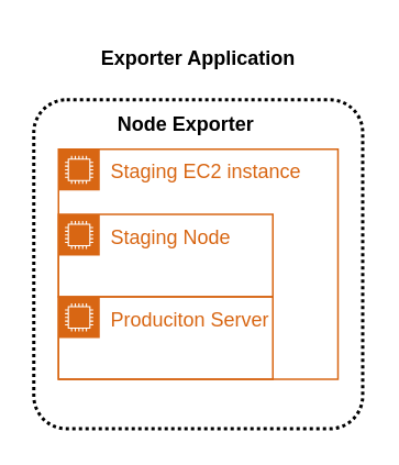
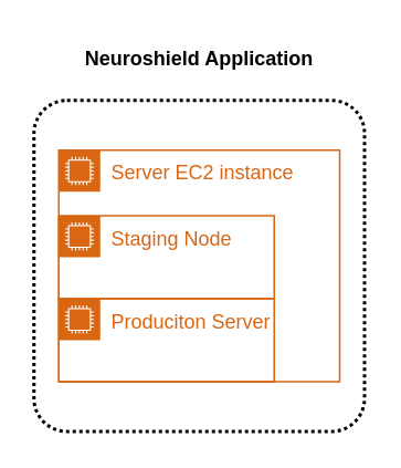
  <mxCell id="0" />
  <mxCell id="1" parent="0" />
- <mxCell id="2" value="Staging EC2 instance&amp;nbsp;" style="points=[[0,0],[0.25,0],[0.5,0],[0.75,0],[1,0],[1,0.25],[1,0.5],[1,0.75],[1,1],[0.75,1],[0.5,1],[0.25,1],[0,1],[0,0.75],[0,0.5],[0,0.25]];outlineConnect=0;gradientColor=none;html=1;whiteSpace=wrap;fontSize=12;fontStyle=0;container=1;pointerEvents=0;collapsible=0;recursiveResize=0;shape=mxgraph.aws4.group;grIcon=mxgraph.aws4.group_ec2_instance_contents;strokeColor=#D86613;fillColor=none;verticalAlign=top;align=left;spacingLeft=30;fontColor=#D86613;dashed=0;" vertex="1" parent="1"><mxGeometry x="35" y="90" width="169.5" height="139.5" as="geometry" /></mxCell>
+ <mxCell id="2" value="Server EC2 instance&amp;nbsp;" style="points=[[0,0],[0.25,0],[0.5,0],[0.75,0],[1,0],[1,0.25],[1,0.5],[1,0.75],[1,1],[0.75,1],[0.5,1],[0.25,1],[0,1],[0,0.75],[0,0.5],[0,0.25]];outlineConnect=0;gradientColor=none;html=1;whiteSpace=wrap;fontSize=12;fontStyle=0;container=1;pointerEvents=0;collapsible=0;recursiveResize=0;shape=mxgraph.aws4.group;grIcon=mxgraph.aws4.group_ec2_instance_contents;strokeColor=#D86613;fillColor=none;verticalAlign=top;align=left;spacingLeft=30;fontColor=#D86613;dashed=0;" vertex="1" parent="1"><mxGeometry x="35" y="90" width="169.5" height="139.5" as="geometry" /></mxCell>
  <mxCell id="3" value="" style="rounded=1;arcSize=10;dashed=1;fillColor=none;gradientColor=none;dashPattern=1 1;strokeWidth=2;" vertex="1" parent="2"><mxGeometry x="-15" y="-30" width="199.5" height="199.5" as="geometry" /></mxCell>
  <mxCell id="4" value="Produciton Server" style="points=[[0,0],[0.25,0],[0.5,0],[0.75,0],[1,0],[1,0.25],[1,0.5],[1,0.75],[1,1],[0.75,1],[0.5,1],[0.25,1],[0,1],[0,0.75],[0,0.5],[0,0.25]];outlineConnect=0;gradientColor=none;html=1;whiteSpace=wrap;fontSize=12;fontStyle=0;container=1;pointerEvents=0;collapsible=0;recursiveResize=0;shape=mxgraph.aws4.group;grIcon=mxgraph.aws4.group_ec2_instance_contents;strokeColor=#D86613;fillColor=none;verticalAlign=top;align=left;spacingLeft=30;fontColor=#D86613;dashed=0;" vertex="1" parent="2"><mxGeometry y="89.5" width="130" height="50" as="geometry" /></mxCell>
  <mxCell id="5" value="Staging Node" style="points=[[0,0],[0.25,0],[0.5,0],[0.75,0],[1,0],[1,0.25],[1,0.5],[1,0.75],[1,1],[0.75,1],[0.5,1],[0.25,1],[0,1],[0,0.75],[0,0.5],[0,0.25]];outlineConnect=0;gradientColor=none;html=1;whiteSpace=wrap;fontSize=12;fontStyle=0;container=1;pointerEvents=0;collapsible=0;recursiveResize=0;shape=mxgraph.aws4.group;grIcon=mxgraph.aws4.group_ec2_instance_contents;strokeColor=#D86613;fillColor=none;verticalAlign=top;align=left;spacingLeft=30;fontColor=#D86613;dashed=0;" vertex="1" parent="2"><mxGeometry y="39.5" width="130" height="50" as="geometry" /></mxCell>
- <mxCell id="6" value="&lt;b&gt;Node Exporter&lt;/b&gt;" style="text;html=1;strokeColor=none;fillColor=none;align=center;verticalAlign=middle;whiteSpace=wrap;rounded=0;" vertex="1" parent="2"><mxGeometry x="30" y="-30" width="95" height="30" as="geometry" /></mxCell>
- <mxCell id="7" value="&lt;b&gt;Exporter Application&lt;/b&gt;" style="text;html=1;strokeColor=none;fillColor=none;align=center;verticalAlign=middle;whiteSpace=wrap;rounded=0;" vertex="1" parent="1"><mxGeometry x="35" y="20" width="170.25" height="30" as="geometry" /></mxCell>
+ <mxCell id="7" value="&lt;b&gt;Neuroshield Application&lt;/b&gt;" style="text;html=1;strokeColor=none;fillColor=none;align=center;verticalAlign=middle;whiteSpace=wrap;rounded=0;" vertex="1" parent="1"><mxGeometry x="35" y="20" width="170.25" height="30" as="geometry" /></mxCell>
